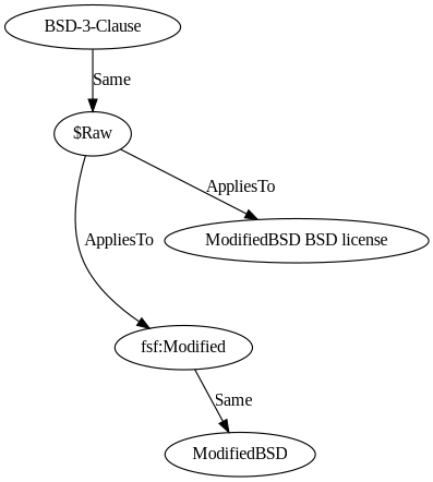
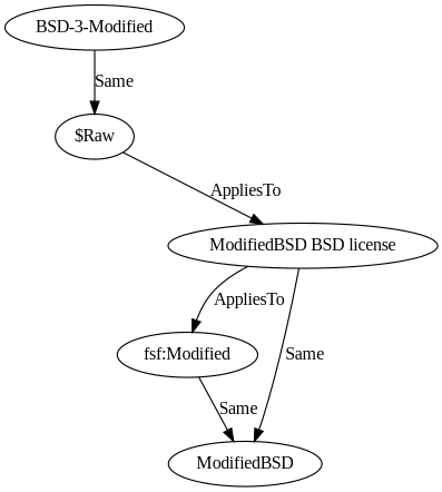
  digraph {
    fontname="Liberation Serif"
    node [fontname="Liberation Serif"]
    edge [fontname="Liberation Serif"]
    n1 [label=ModifiedBSD]
    n2 [label="fsf:Modified"]
    n3 [label="ModifiedBSD BSD license"]
    n4 [label="$Raw"]
-   n5 [label="BSD-3-Clause"]
+   n5 [label="BSD-3-Modified"]
    n2 -> n1 [label=Same]
-   n4 -> n2 [label=AppliesTo]
+   n3 -> n1 [label=Same]
+   n3 -> n2 [label=AppliesTo]
    n4 -> n3 [label=AppliesTo]
    n5 -> n4 [label=Same]
  }
